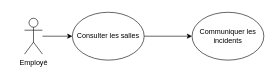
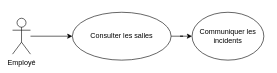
  <mxCell id="0" />
  <mxCell id="1" parent="0" />
  <mxCell id="2" style="edgeStyle=orthogonalEdgeStyle;rounded=0;orthogonalLoop=1;jettySize=auto;html=1;entryX=0;entryY=0.5;entryDx=0;entryDy=0;" edge="1" parent="1" source="3" target="5"><mxGeometry relative="1" as="geometry" /></mxCell>
- <mxCell id="3" value="Employé" style="shape=umlActor;verticalLabelPosition=bottom;verticalAlign=top;html=1;outlineConnect=0;" vertex="1" parent="1"><mxGeometry x="40" y="30" width="30" height="60" as="geometry" /></mxCell>
+ <mxCell id="3" value="Employé" style="shape=umlActor;verticalLabelPosition=bottom;verticalAlign=top;html=1;outlineConnect=0;" vertex="1" parent="1"><mxGeometry x="20" y="30" width="30" height="60" as="geometry" /></mxCell>
  <mxCell id="4" style="edgeStyle=orthogonalEdgeStyle;rounded=0;orthogonalLoop=1;jettySize=auto;html=1;entryX=0;entryY=0.5;entryDx=0;entryDy=0;" edge="1" parent="1" source="5" target="6"><mxGeometry relative="1" as="geometry" /></mxCell>
- <mxCell id="5" value="Consulter les salles" style="ellipse;whiteSpace=wrap;html=1;" vertex="1" parent="1"><mxGeometry x="120" y="20" width="120" height="80" as="geometry" /></mxCell>
+ <mxCell id="5" value="Consulter les salles" style="ellipse;whiteSpace=wrap;html=1;" vertex="1" parent="1"><mxGeometry x="120" y="20" width="165" height="80" as="geometry" /></mxCell>
  <mxCell id="6" value="Communiquer les incidents" style="ellipse;whiteSpace=wrap;html=1;" vertex="1" parent="1"><mxGeometry x="320" y="20" width="120" height="80" as="geometry" /></mxCell>
